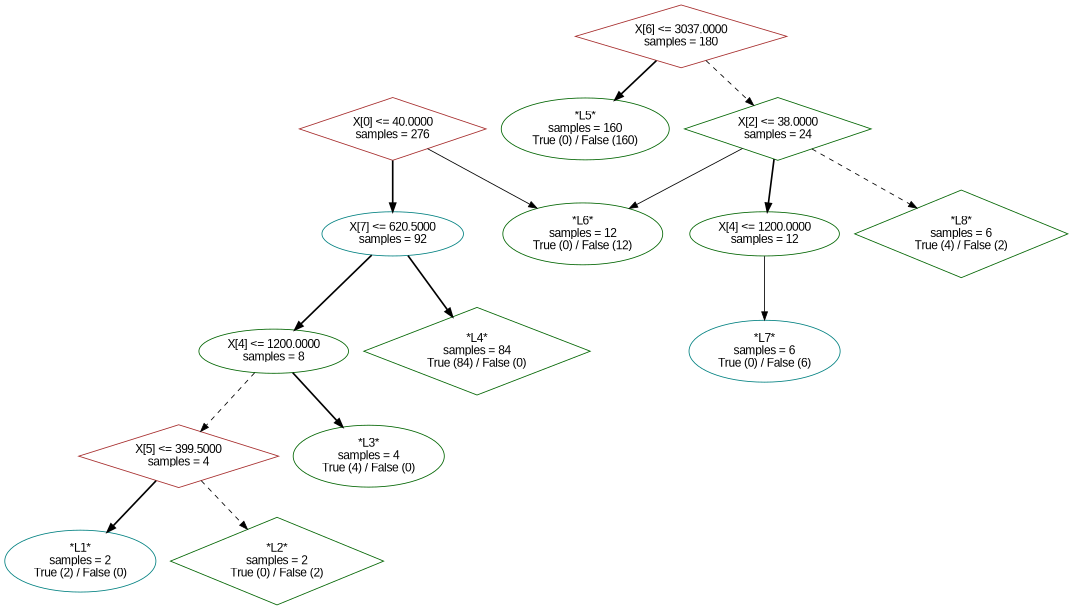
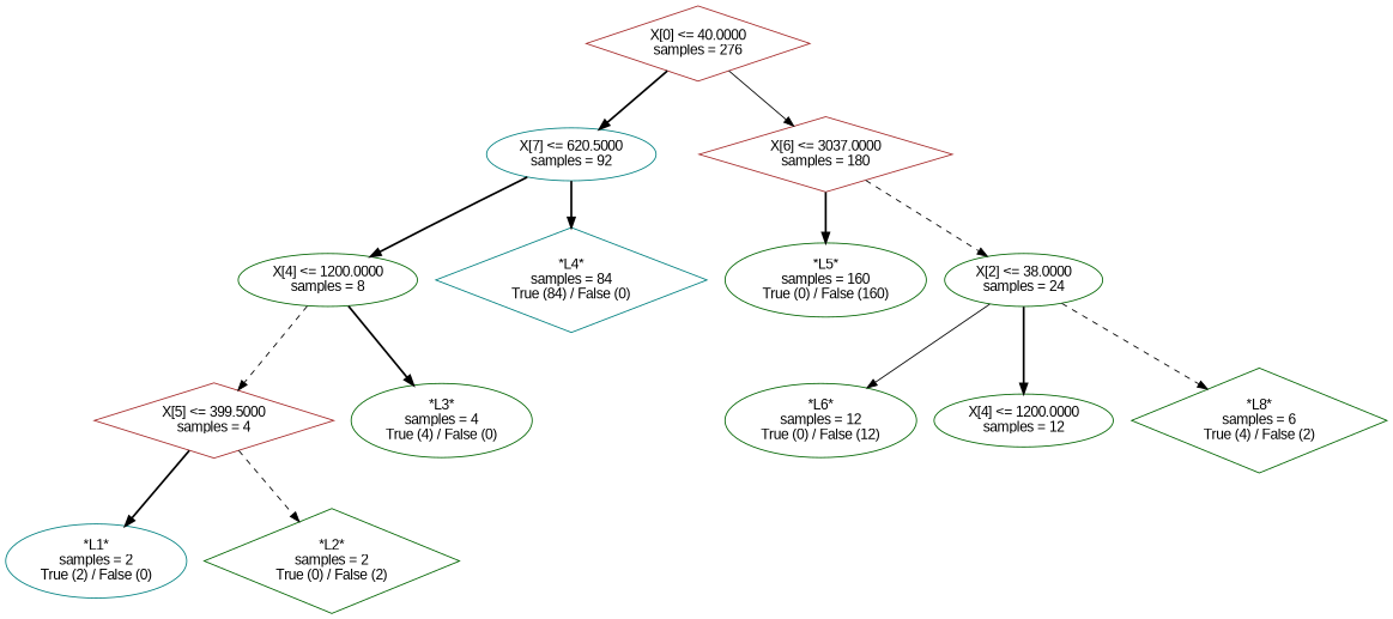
  digraph {
    fontname="Liberation Sans"
    node [color=darkgreen fontname="Liberation Sans" shape=ellipse]
    edge [fontname="Liberation Sans" style=bold]
    n1 [color=brown label="X[0] <= 40.0000\nsamples = 276" shape=diamond]
    n2 [color=teal label="X[7] <= 620.5000\nsamples = 92"]
    n3 [color=brown label="X[6] <= 3037.0000\nsamples = 180" shape=diamond]
    n4 [label="X[4] <= 1200.0000\nsamples = 8"]
-   n5 [label="*L4*\nsamples = 84\nTrue (84) / False (0)" shape=diamond]
+   n5 [color=teal label="*L4*\nsamples = 84\nTrue (84) / False (0)" shape=diamond]
    n6 [label="*L5*\nsamples = 160\nTrue (0) / False (160)"]
-   n7 [label="X[2] <= 38.0000\nsamples = 24" shape=diamond]
+   n7 [label="X[2] <= 38.0000\nsamples = 24"]
    n8 [color=brown label="X[5] <= 399.5000\nsamples = 4" shape=diamond]
    n9 [label="*L3*\nsamples = 4\nTrue (4) / False (0)"]
    n10 [color=teal label="*L1*\nsamples = 2\nTrue (2) / False (0)"]
    n11 [label="*L2*\nsamples = 2\nTrue (0) / False (2)" shape=diamond]
    n12 [label="*L6*\nsamples = 12\nTrue (0) / False (12)"]
    n13 [label="X[4] <= 1200.0000\nsamples = 12"]
    n14 [label="*L8*\nsamples = 6\nTrue (4) / False (2)" shape=diamond]
-   n15 [color=teal label="*L7*\nsamples = 6\nTrue (0) / False (6)"]
    n1 -> n2
-   n1 -> n12 [style=solid]
+   n1 -> n3 [style=solid]
    n2 -> n4
    n2 -> n5
    n3 -> n6
    n3 -> n7 [style=dashed]
    n4 -> n8 [style=dashed]
    n4 -> n9
    n7 -> n12 [style=solid]
    n7 -> n13
    n7 -> n14 [style=dashed]
    n8 -> n10
    n8 -> n11 [style=dashed]
-   n13 -> n15 [style=solid]
  }
